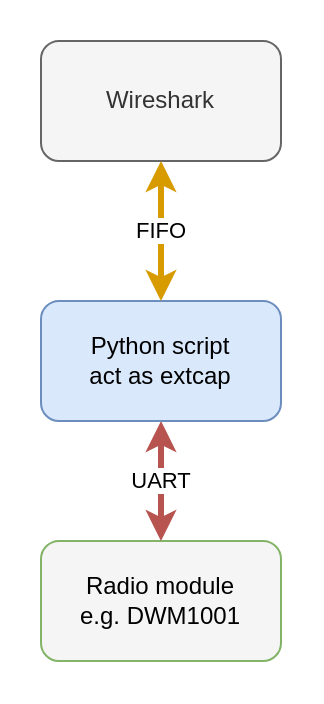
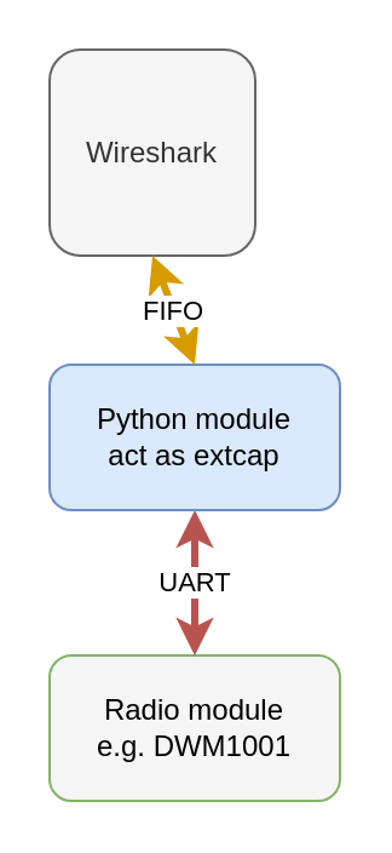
  <mxCell id="0" />
  <mxCell id="1" parent="0" />
  <mxCell id="2" value="Radio module&lt;br&gt;e.g. DWM1001" style="rounded=1;whiteSpace=wrap;html=1;fillColor=#f5f5f5;strokeColor=#82b366;" vertex="1" parent="1"><mxGeometry x="20" y="270" width="120" height="60" as="geometry" /></mxCell>
  <mxCell id="3" value="UART" style="endArrow=classic;startArrow=classic;html=1;exitX=0.5;exitY=1;exitDx=0;exitDy=0;fillColor=#f8cecc;strokeColor=#b85450;strokeWidth=3;" edge="1" parent="1" source="4" target="2"><mxGeometry width="50" height="50" relative="1" as="geometry"><mxPoint x="83" y="200" as="sourcePoint" /><mxPoint x="110" y="270" as="targetPoint" /></mxGeometry></mxCell>
- <mxCell id="4" value="Python script&lt;br&gt;act as extcap" style="rounded=1;whiteSpace=wrap;html=1;fillColor=#dae8fc;strokeColor=#6c8ebf;" vertex="1" parent="1"><mxGeometry x="20" y="150" width="120" height="60" as="geometry" /></mxCell>
- <mxCell id="5" value="Wireshark" style="rounded=1;whiteSpace=wrap;html=1;fillColor=#f5f5f5;strokeColor=#666666;fontColor=#333333;" vertex="1" parent="1"><mxGeometry x="20" y="20" width="120" height="60" as="geometry" /></mxCell>
+ <mxCell id="4" value="Python module&lt;br&gt;act as extcap" style="rounded=1;whiteSpace=wrap;html=1;fillColor=#dae8fc;strokeColor=#6c8ebf;" vertex="1" parent="1"><mxGeometry x="20" y="150" width="120" height="60" as="geometry" /></mxCell>
+ <mxCell id="5" value="Wireshark" style="rounded=1;whiteSpace=wrap;html=1;fillColor=#f5f5f5;strokeColor=#666666;fontColor=#333333;" vertex="1" parent="1"><mxGeometry x="20" y="20" width="85" height="85" as="geometry" /></mxCell>
  <mxCell id="6" value="FIFO" style="endArrow=classic;startArrow=classic;html=1;entryX=0.5;entryY=1;entryDx=0;entryDy=0;exitX=0.5;exitY=0;exitDx=0;exitDy=0;fillColor=#ffe6cc;strokeColor=#d79b00;strokeWidth=3;" edge="1" parent="1" source="4" target="5"><mxGeometry width="50" height="50" relative="1" as="geometry"><mxPoint x="110" y="210" as="sourcePoint" /><mxPoint x="160" y="160" as="targetPoint" /></mxGeometry></mxCell>
